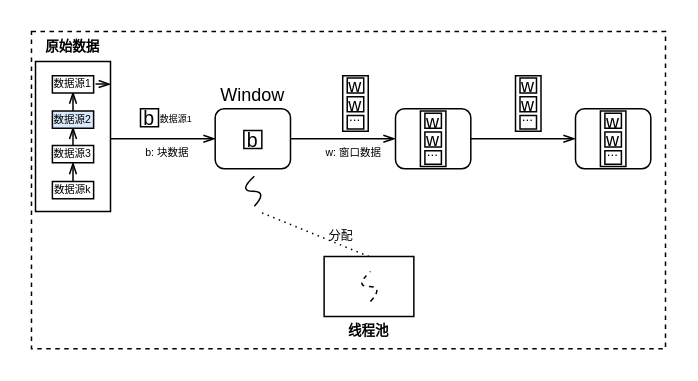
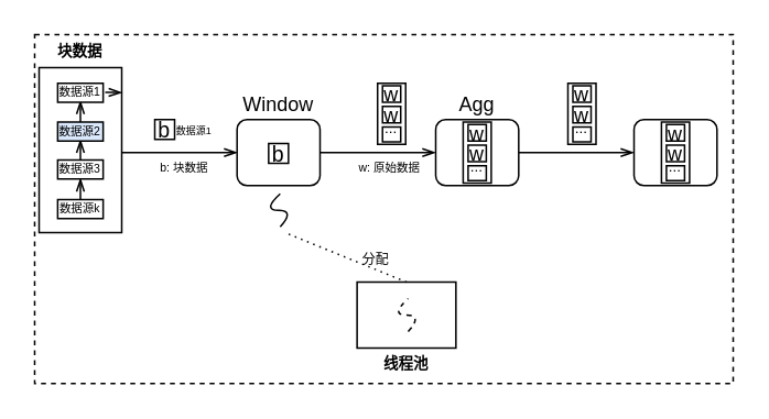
  <mxCell id="0" />
  <mxCell id="1" parent="0" />
  <mxCell id="2" value="" style="rounded=0;fontSize=5;dashed=1;" parent="1" vertex="1"><mxGeometry x="20.32" y="20.5" width="422.68" height="211.5" as="geometry" /></mxCell>
  <mxCell id="3" value="" style="rounded=0;fontSize=10;strokeWidth=1;" parent="1" vertex="1"><mxGeometry x="23" y="40.5" width="50" height="100" as="geometry" /></mxCell>
  <mxCell id="4" value="数据源k" style="rounded=0;fontSize=7;strokeWidth=1;" parent="1" vertex="1"><mxGeometry x="34.25" y="120.5" width="27.5" height="11.5" as="geometry" /></mxCell>
- <mxCell id="5" value="原始数据" style="text;strokeColor=none;fillColor=none;align=center;verticalAlign=middle;rounded=0;sketch=0;fontStyle=1;fontSize=9;" parent="1" vertex="1"><mxGeometry x="23.86" y="20.5" width="48.29" height="20" as="geometry" /></mxCell>
+ <mxCell id="5" value="块数据" style="text;strokeColor=none;fillColor=none;align=center;verticalAlign=middle;rounded=0;sketch=0;fontStyle=1;fontSize=9;" parent="1" vertex="1"><mxGeometry x="23.86" y="20.5" width="48.29" height="20" as="geometry" /></mxCell>
  <mxCell id="6" value="" style="rounded=0;" parent="1" vertex="1"><mxGeometry x="215.41" y="170.5" width="59.82" height="40" as="geometry" /></mxCell>
  <mxCell id="7" value="" style="curved=1;endArrow=none;endFill=0;" parent="1" edge="1"><mxGeometry width="50" height="50" relative="1" as="geometry"><mxPoint x="168.89" y="137" as="sourcePoint" /><mxPoint x="168.89" y="117" as="targetPoint" /><Array as="points"><mxPoint x="177.89" y="127" /><mxPoint x="157.89" y="127" /></Array></mxGeometry></mxCell>
  <mxCell id="8" value="线程池" style="text;strokeColor=none;fillColor=none;align=center;verticalAlign=middle;rounded=0;sketch=0;fontSize=9;fontStyle=1" parent="1" vertex="1"><mxGeometry x="225.2" y="210.5" width="40.25" height="19" as="geometry" /></mxCell>
  <mxCell id="9" value="" style="endArrow=openThin;strokeWidth=1;endFill=0;" parent="1" edge="1"><mxGeometry width="50" height="50" relative="1" as="geometry"><mxPoint x="73" y="92" as="sourcePoint" /><mxPoint x="143" y="92" as="targetPoint" /></mxGeometry></mxCell>
  <mxCell id="10" value="" style="edgeStyle=orthogonalEdgeStyle;rounded=0;orthogonalLoop=1;jettySize=auto;fontSize=4;endArrow=openThin;endFill=0;" parent="1" source="11" edge="1"><mxGeometry relative="1" as="geometry"><mxPoint x="263" y="92" as="targetPoint" /></mxGeometry></mxCell>
  <mxCell id="11" value="" style="rounded=1;" parent="1" vertex="1"><mxGeometry x="142.79" y="72" width="50.21" height="40" as="geometry" /></mxCell>
  <mxCell id="12" value="Window" style="text;strokeColor=none;fillColor=none;align=center;verticalAlign=middle;rounded=0;" parent="1" vertex="1"><mxGeometry x="148" y="52" width="40" height="20" as="geometry" /></mxCell>
  <mxCell id="13" value="b" style="rounded=0;fontSize=13;" parent="1" vertex="1"><mxGeometry x="93" y="72" width="12" height="12" as="geometry" /></mxCell>
  <mxCell id="14" value="数据源1" style="text;strokeColor=none;fillColor=none;align=center;verticalAlign=middle;rounded=0;fontSize=6;" parent="1" vertex="1"><mxGeometry x="105" y="74.5" width="24" height="10" as="geometry" /></mxCell>
  <mxCell id="15" value="" style="edgeStyle=orthogonalEdgeStyle;rounded=0;orthogonalLoop=1;jettySize=auto;fontSize=4;endArrow=openThin;endFill=0;" parent="1" source="16" edge="1"><mxGeometry relative="1" as="geometry"><mxPoint x="383" y="92" as="targetPoint" /></mxGeometry></mxCell>
  <mxCell id="16" value="" style="rounded=1;" parent="1" vertex="1"><mxGeometry x="263" y="72" width="50.21" height="40" as="geometry" /></mxCell>
+ <mxCell id="17" value="Agg" style="text;strokeColor=none;fillColor=none;align=center;verticalAlign=middle;rounded=0;" parent="1" vertex="1"><mxGeometry x="268.1" y="52" width="40" height="20" as="geometry" /></mxCell>
  <mxCell id="18" value="" style="rounded=1;" parent="1" vertex="1"><mxGeometry x="383" y="72" width="50.21" height="40" as="geometry" /></mxCell>
  <mxCell id="19" value="" style="curved=1;endArrow=none;endFill=0;dashed=1;" parent="1" edge="1"><mxGeometry width="50" height="50" relative="1" as="geometry"><mxPoint x="246.32" y="200.5" as="sourcePoint" /><mxPoint x="246.32" y="180.5" as="targetPoint" /><Array as="points"><mxPoint x="255.32" y="190.5" /><mxPoint x="235.32" y="190.5" /></Array></mxGeometry></mxCell>
  <mxCell id="20" value="" style="endArrow=none;dashed=1;dashPattern=1 3;strokeWidth=1;rounded=0;fontSize=4;exitX=0.5;exitY=0;exitDx=0;exitDy=0;" parent="1" source="6" edge="1"><mxGeometry width="50" height="50" relative="1" as="geometry"><mxPoint x="165.41" y="210.5" as="sourcePoint" /><mxPoint x="173" y="141" as="targetPoint" /></mxGeometry></mxCell>
  <mxCell id="21" value="分配 " style="text;strokeColor=none;fillColor=none;align=center;verticalAlign=middle;rounded=0;fontSize=8;" parent="1" vertex="1"><mxGeometry x="215.41" y="152" width="25.31" height="10" as="geometry" /></mxCell>
  <mxCell id="22" value="" style="rounded=0;fontSize=5;" parent="1" vertex="1"><mxGeometry x="227.82" y="50" width="17" height="37" as="geometry" /></mxCell>
  <mxCell id="23" value="w" style="rounded=0;" parent="1" vertex="1"><mxGeometry x="230.82" y="51.5" width="11" height="10" as="geometry" /></mxCell>
  <mxCell id="24" value="w" style="rounded=0;" parent="1" vertex="1"><mxGeometry x="230.82" y="64" width="11" height="10" as="geometry" /></mxCell>
  <mxCell id="25" value="..." style="rounded=0;fontSize=9;verticalAlign=bottom;" parent="1" vertex="1"><mxGeometry x="230.82" y="76.5" width="11" height="9" as="geometry" /></mxCell>
  <mxCell id="26" value="" style="endArrow=openThin;rounded=0;fontSize=5;strokeWidth=1;endFill=0;exitX=0.5;exitY=0;exitDx=0;exitDy=0;entryX=0.5;entryY=1;entryDx=0;entryDy=0;" parent="1" source="4" edge="1"><mxGeometry width="50" height="50" relative="1" as="geometry"><mxPoint x="73" y="160.5" as="sourcePoint" /><mxPoint x="48" y="107.5" as="targetPoint" /></mxGeometry></mxCell>
  <mxCell id="27" value="" style="endArrow=openThin;rounded=0;fontSize=5;strokeWidth=1;endFill=0;entryX=0.5;entryY=1;entryDx=0;entryDy=0;exitX=0.5;exitY=0;exitDx=0;exitDy=0;" parent="1" edge="1"><mxGeometry width="50" height="50" relative="1" as="geometry"><mxPoint x="48" y="97.5" as="sourcePoint" /><mxPoint x="48" y="84" as="targetPoint" /></mxGeometry></mxCell>
  <mxCell id="28" value="" style="endArrow=openThin;rounded=0;fontSize=5;strokeWidth=1;endFill=0;exitX=0.5;exitY=0;exitDx=0;exitDy=0;" parent="1" edge="1"><mxGeometry width="50" height="50" relative="1" as="geometry"><mxPoint x="48" y="74" as="sourcePoint" /><mxPoint x="48" y="60.5" as="targetPoint" /></mxGeometry></mxCell>
  <mxCell id="29" value="" style="endArrow=openThin;rounded=0;fontSize=5;strokeWidth=1;endFill=0;exitX=1;exitY=0.5;exitDx=0;exitDy=0;entryX=1.004;entryY=0.151;entryDx=0;entryDy=0;entryPerimeter=0;" parent="1" target="3" edge="1"><mxGeometry width="50" height="50" relative="1" as="geometry"><mxPoint x="63" y="55.5" as="sourcePoint" /><mxPoint x="58" y="70.5" as="targetPoint" /></mxGeometry></mxCell>
  <mxCell id="30" value="b: 块数据" style="text;strokeColor=none;fillColor=none;align=center;verticalAlign=middle;rounded=0;sketch=0;fontSize=7;" parent="1" vertex="1"><mxGeometry x="89.12" y="92.75" width="43.88" height="17.75" as="geometry" /></mxCell>
- <mxCell id="31" value="w: 窗口数据" style="text;strokeColor=none;fillColor=none;align=center;verticalAlign=middle;rounded=0;sketch=0;fontSize=7;" parent="1" vertex="1"><mxGeometry x="213.38" y="92.75" width="43.88" height="17.75" as="geometry" /></mxCell>
+ <mxCell id="31" value="w: 原始数据" style="text;strokeColor=none;fillColor=none;align=center;verticalAlign=middle;rounded=0;sketch=0;fontSize=7;" parent="1" vertex="1"><mxGeometry x="213.38" y="92.75" width="43.88" height="17.75" as="geometry" /></mxCell>
  <mxCell id="32" value="数据源3" style="rounded=0;fontSize=7;strokeWidth=1;" vertex="1" parent="1"><mxGeometry x="34.25" y="96.5" width="27.5" height="11.5" as="geometry" /></mxCell>
  <mxCell id="33" value="数据源2" style="rounded=0;fontSize=7;strokeWidth=1;fillColor=#dae8fc;" vertex="1" parent="1"><mxGeometry x="34.25" y="73.5" width="27.5" height="11.5" as="geometry" /></mxCell>
  <mxCell id="34" value="数据源1" style="rounded=0;fontSize=7;strokeWidth=1;" vertex="1" parent="1"><mxGeometry x="34.25" y="50" width="27.5" height="11.5" as="geometry" /></mxCell>
  <mxCell id="35" value="" style="rounded=0;fontSize=5;" vertex="1" parent="1"><mxGeometry x="279.6" y="73.5" width="17" height="37" as="geometry" /></mxCell>
  <mxCell id="36" value="w" style="rounded=0;" vertex="1" parent="1"><mxGeometry x="282.6" y="75" width="11" height="10" as="geometry" /></mxCell>
  <mxCell id="37" value="w" style="rounded=0;" vertex="1" parent="1"><mxGeometry x="282.6" y="87.5" width="11" height="10" as="geometry" /></mxCell>
  <mxCell id="38" value="..." style="rounded=0;fontSize=9;verticalAlign=bottom;" vertex="1" parent="1"><mxGeometry x="282.6" y="100" width="11" height="9" as="geometry" /></mxCell>
  <mxCell id="39" value="" style="rounded=0;fontSize=5;" vertex="1" parent="1"><mxGeometry x="343" y="50" width="17" height="37" as="geometry" /></mxCell>
  <mxCell id="40" value="w" style="rounded=0;" vertex="1" parent="1"><mxGeometry x="346" y="51.5" width="11" height="10" as="geometry" /></mxCell>
  <mxCell id="41" value="w" style="rounded=0;" vertex="1" parent="1"><mxGeometry x="346" y="64" width="11" height="10" as="geometry" /></mxCell>
  <mxCell id="42" value="..." style="rounded=0;fontSize=9;verticalAlign=bottom;" vertex="1" parent="1"><mxGeometry x="346" y="76.5" width="11" height="9" as="geometry" /></mxCell>
  <mxCell id="43" value="" style="rounded=0;fontSize=5;" vertex="1" parent="1"><mxGeometry x="399.6" y="73.5" width="17" height="37" as="geometry" /></mxCell>
  <mxCell id="44" value="w" style="rounded=0;" vertex="1" parent="1"><mxGeometry x="402.6" y="75" width="11" height="10" as="geometry" /></mxCell>
  <mxCell id="45" value="w" style="rounded=0;" vertex="1" parent="1"><mxGeometry x="402.6" y="87.5" width="11" height="10" as="geometry" /></mxCell>
  <mxCell id="46" value="..." style="rounded=0;fontSize=9;verticalAlign=bottom;" vertex="1" parent="1"><mxGeometry x="402.6" y="100" width="11" height="9" as="geometry" /></mxCell>
  <mxCell id="47" value="b" style="rounded=0;fontSize=13;" vertex="1" parent="1"><mxGeometry x="161.89" y="86.5" width="12" height="12" as="geometry" /></mxCell>
